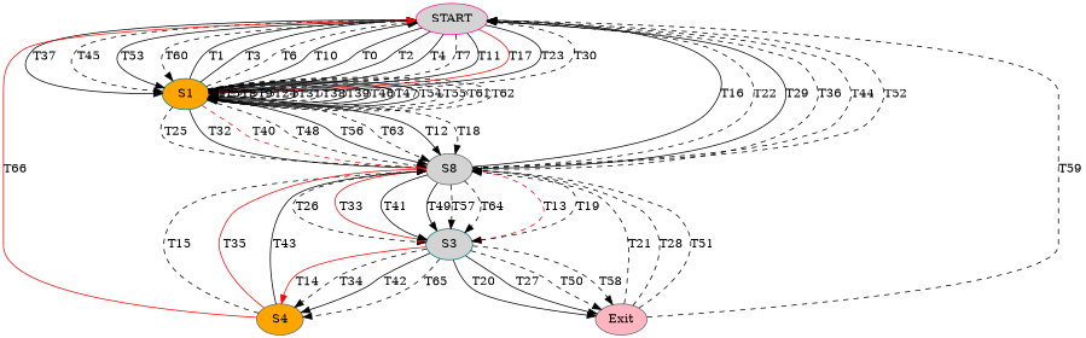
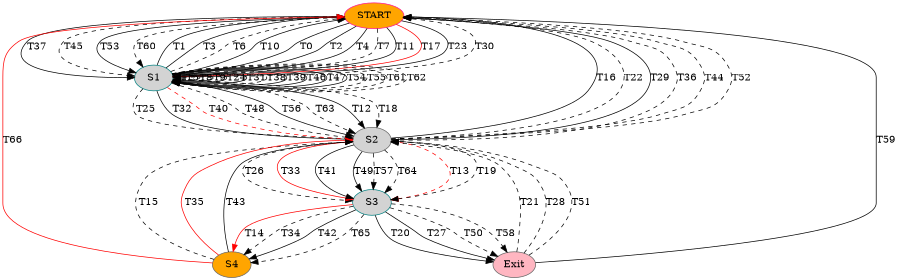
  digraph {
    node [color=gray40 fillcolor=orange style=filled]
    edge [style=solid]
-   START [color=deeppink fillcolor=lightgrey]
-   S1 [color=teal]
-   S2 [fillcolor=lightgrey label=S8]
+   START [color=deeppink]
+   S1 [color=teal fillcolor=lightgrey]
+   S2 [fillcolor=lightgrey]
    S3 [color=teal fillcolor=lightgrey]
    S4
    Exit [fillcolor=lightpink]
    START -> S1 [label=T0]
    START -> S1 [label=T2]
    START -> S1 [label=T4]
    START -> S1 [label=T7 style=dashed]
    START -> S1 [label=T11]
    START -> S1 [color=red label=T17]
    START -> S1 [label=T23]
    START -> S1 [label=T30 style=dashed]
    START -> S1 [label=T37]
    START -> S1 [label=T45 style=dashed]
    START -> S1 [label=T53]
    START -> S1 [label=T60 style=dashed]
    S1 -> START [label=T1]
    S1 -> START [label=T3]
    S1 -> START [label=T6 style=dashed]
    S1 -> START [label=T10]
    S1 -> S1 [label=T5]
    S1 -> S1 [label=T8 style=dashed]
    S1 -> S1 [label=T9]
    S1 -> S1 [label=T24]
    S1 -> S1 [label=T31]
    S1 -> S1 [label=T38 style=dashed]
    S1 -> S1 [label=T39]
    S1 -> S1 [label=T46]
    S1 -> S1 [label=T47]
    S1 -> S1 [label=T54]
    S1 -> S1 [label=T55 style=dashed]
    S1 -> S1 [label=T61 style=dashed]
    S1 -> S1 [label=T62 style=dashed]
    S1 -> S2 [label=T12]
    S1 -> S2 [label=T18 style=dashed]
    S1 -> S2 [label=T25 style=dashed]
    S1 -> S2 [label=T32]
    S1 -> S2 [color=red label=T40 style=dashed]
    S1 -> S2 [label=T48 style=dashed]
    S1 -> S2 [label=T56]
    S1 -> S2 [label=T63 style=dashed]
    S2 -> START [label=T16]
    S2 -> START [label=T22 style=dashed]
    S2 -> START [label=T29]
    S2 -> START [label=T36 style=dashed]
    S2 -> START [label=T44 style=dashed]
    S2 -> START [label=T52 style=dashed]
    S2 -> S3 [color=red label=T13 style=dashed]
    S2 -> S3 [label=T19 style=dashed]
    S2 -> S3 [label=T26 style=dashed]
    S2 -> S3 [color=red label=T33]
    S2 -> S3 [label=T41]
    S2 -> S3 [label=T49]
    S2 -> S3 [label=T57 style=dashed]
    S2 -> S3 [label=T64 style=dashed]
    S3 -> S4 [color=red label=T14]
    S3 -> S4 [label=T34 style=dashed]
    S3 -> S4 [label=T42]
    S3 -> S4 [label=T65 style=dashed]
    S3 -> Exit [label=T20]
    S3 -> Exit [label=T27]
    S3 -> Exit [label=T50 style=dashed]
    S3 -> Exit [label=T58 style=dashed]
    S4 -> START [color=red label=T66]
    S4 -> S2 [label=T15 style=dashed]
    S4 -> S2 [color=red label=T35]
    S4 -> S2 [label=T43]
-   Exit -> START [label=T59 style=dashed]
+   Exit -> START [label=T59]
    Exit -> S2 [label=T21 style=dashed]
    Exit -> S2 [label=T28 style=dashed]
    Exit -> S2 [label=T51 style=dashed]
  }
